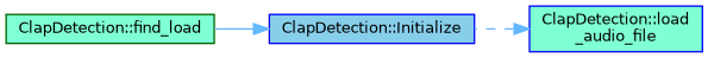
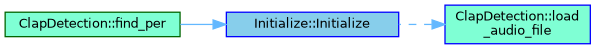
  digraph {
    rankdir=RL
    node [color=blue fillcolor=aquamarine fontname=Helvetica fontsize=10 shape=box style=filled]
    edge [color=steelblue1 dir=back fontname=Helvetica fontsize=10 labelfontname=Helvetica labelfontsize=10]
    n1 [fontcolor=black height=0.2 label="ClapDetection::load\l_audio_file" width=0.4]
-   n2 [fillcolor=skyblue height=0.2 label="ClapDetection::Initialize" width=0.4]
-   n3 [color=darkgreen height=0.2 label="ClapDetection::find_load" width=0.4]
+   n2 [fillcolor=skyblue height=0.2 label="Initialize::Initialize" width=0.4]
+   n3 [color=darkgreen height=0.2 label="ClapDetection::find_per" width=0.4]
    n1 -> n2 [style=dashed]
    n2 -> n3 [style=solid]
  }
